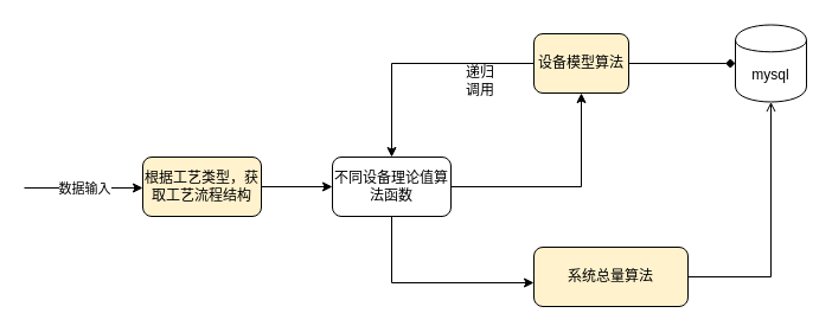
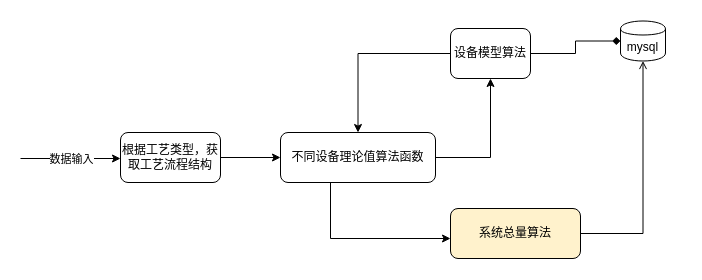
  <mxCell id="0" />
  <mxCell id="1" parent="0" />
  <mxCell id="2" value="" style="endArrow=classic;html=1;" edge="1" parent="1"><mxGeometry relative="1" as="geometry"><mxPoint x="20" y="158" as="sourcePoint" /><mxPoint x="120" y="158" as="targetPoint" /></mxGeometry></mxCell>
  <mxCell id="3" value="数据输入" style="edgeLabel;resizable=0;html=1;align=center;verticalAlign=middle;" connectable="0" vertex="1" parent="2"><mxGeometry relative="1" as="geometry" /></mxCell>
  <mxCell id="4" value="" style="edgeStyle=orthogonalEdgeStyle;rounded=0;orthogonalLoop=1;jettySize=auto;html=1;" edge="1" parent="1" source="5" target="8"><mxGeometry relative="1" as="geometry" /></mxCell>
- <mxCell id="5" value="根据工艺类型，获取工艺流程结构" style="rounded=1;whiteSpace=wrap;html=1;fillColor=#fff2cc;" vertex="1" parent="1"><mxGeometry x="120" y="132" width="100" height="50" as="geometry" /></mxCell>
+ <mxCell id="5" value="根据工艺类型，获取工艺流程结构" style="rounded=1;whiteSpace=wrap;html=1;" vertex="1" parent="1"><mxGeometry x="120" y="132" width="100" height="50" as="geometry" /></mxCell>
  <mxCell id="6" value="" style="edgeStyle=orthogonalEdgeStyle;rounded=0;orthogonalLoop=1;jettySize=auto;html=1;" edge="1" parent="1" source="8" target="12"><mxGeometry relative="1" as="geometry" /></mxCell>
  <mxCell id="7" value="" style="edgeStyle=orthogonalEdgeStyle;rounded=0;orthogonalLoop=1;jettySize=auto;html=1;" edge="1" parent="1" source="8" target="15"><mxGeometry relative="1" as="geometry"><Array as="points"><mxPoint x="330" y="238" /></Array></mxGeometry></mxCell>
- <mxCell id="8" value="不同设备理论值算法函数" style="rounded=1;whiteSpace=wrap;html=1;" vertex="1" parent="1"><mxGeometry x="280" y="132" width="100" height="50" as="geometry" /></mxCell>
- <mxCell id="9" value="递归调用" style="text;html=1;strokeColor=none;fillColor=none;align=center;verticalAlign=middle;whiteSpace=wrap;rounded=0;" vertex="1" parent="1"><mxGeometry x="390" y="58" width="30" height="20" as="geometry" /></mxCell>
+ <mxCell id="8" value="不同设备理论值算法函数" style="rounded=1;whiteSpace=wrap;html=1;" vertex="1" parent="1"><mxGeometry x="280" y="132" width="155" height="50" as="geometry" /></mxCell>
  <mxCell id="10" value="" style="edgeStyle=orthogonalEdgeStyle;rounded=0;orthogonalLoop=1;jettySize=auto;html=1;entryX=0.5;entryY=0;entryDx=0;entryDy=0;" edge="1" parent="1" source="12" target="8"><mxGeometry relative="1" as="geometry"><mxPoint x="490" y="-52" as="targetPoint" /></mxGeometry></mxCell>
  <mxCell id="11" value="" style="edgeStyle=orthogonalEdgeStyle;rounded=0;orthogonalLoop=1;jettySize=auto;html=1;endArrow=diamond;" edge="1" parent="1" source="12" target="13"><mxGeometry relative="1" as="geometry" /></mxCell>
- <mxCell id="12" value="设备模型算法" style="rounded=1;whiteSpace=wrap;html=1;fillColor=#fff2cc;" vertex="1" parent="1"><mxGeometry x="450" y="28" width="80" height="50" as="geometry" /></mxCell>
- <mxCell id="13" value="mysql" style="shape=cylinder;whiteSpace=wrap;html=1;boundedLbl=1;backgroundOutline=1;rounded=1;" vertex="1" parent="1"><mxGeometry x="620" y="20.5" width="60" height="65" as="geometry" /></mxCell>
+ <mxCell id="12" value="设备模型算法" style="rounded=1;whiteSpace=wrap;html=1;" vertex="1" parent="1"><mxGeometry x="450" y="28" width="80" height="50" as="geometry" /></mxCell>
+ <mxCell id="13" value="mysql" style="shape=cylinder;whiteSpace=wrap;html=1;boundedLbl=1;backgroundOutline=1;rounded=1;" vertex="1" parent="1"><mxGeometry x="620" y="20.5" width="45" height="40" as="geometry" /></mxCell>
  <mxCell id="14" value="" style="edgeStyle=orthogonalEdgeStyle;rounded=0;orthogonalLoop=1;jettySize=auto;html=1;entryX=0.5;entryY=1;entryDx=0;entryDy=0;endArrow=open;" edge="1" parent="1" source="15" target="13"><mxGeometry relative="1" as="geometry"><mxPoint x="660" y="233" as="targetPoint" /></mxGeometry></mxCell>
  <mxCell id="15" value="系统总量算法" style="rounded=1;whiteSpace=wrap;html=1;fillColor=#fff2cc;" vertex="1" parent="1"><mxGeometry x="450" y="208" width="130" height="50" as="geometry" /></mxCell>
